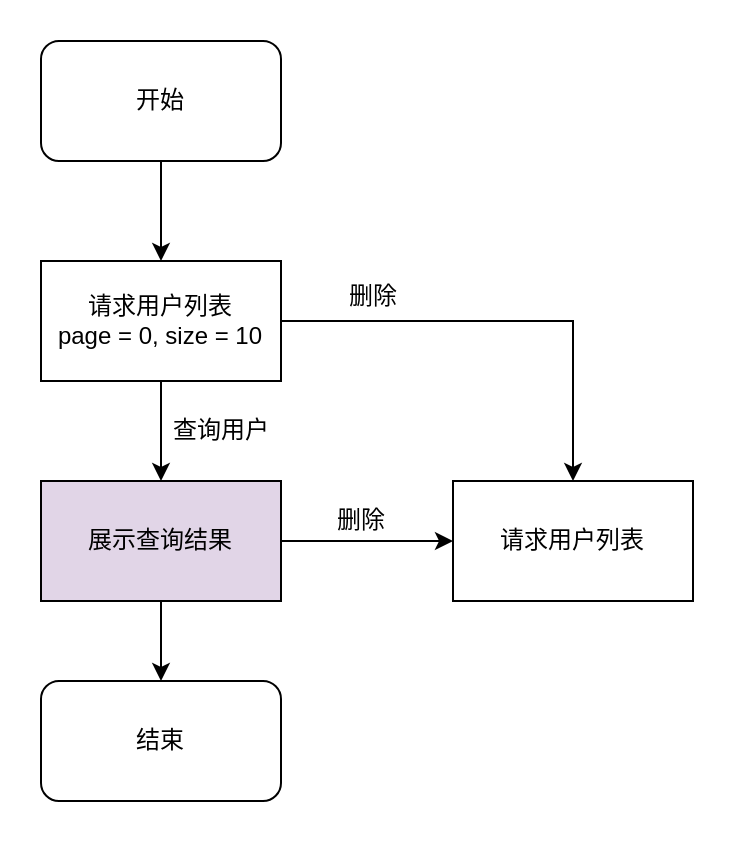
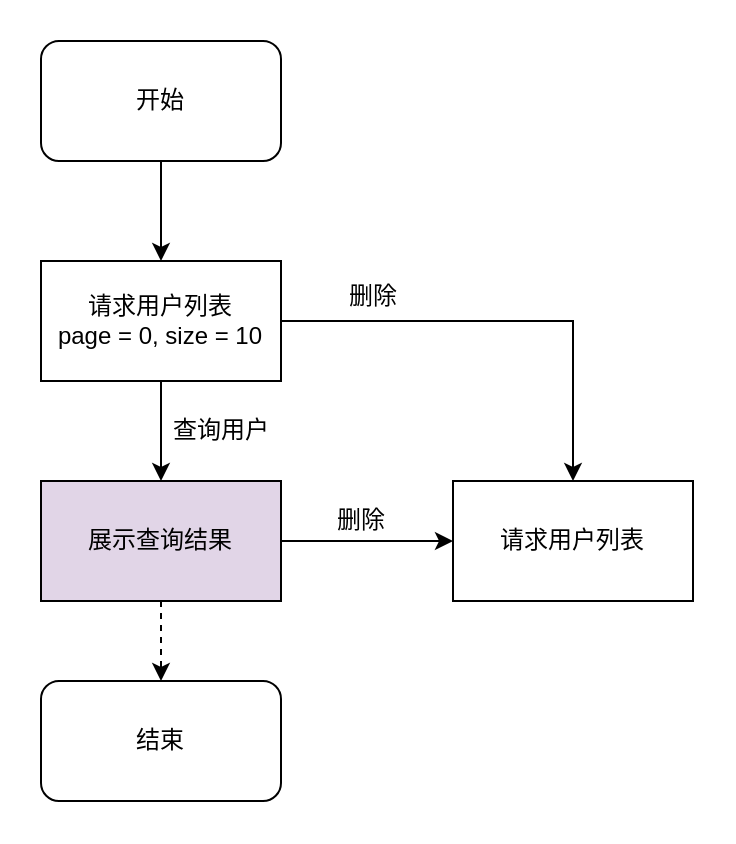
  <mxCell id="0" />
  <mxCell id="1" parent="0" />
  <mxCell id="2" value="" style="edgeStyle=orthogonalEdgeStyle;rounded=0;orthogonalLoop=1;jettySize=auto;html=1;" edge="1" parent="1" source="3" target="6"><mxGeometry relative="1" as="geometry" /></mxCell>
  <mxCell id="3" value="开始" style="rounded=1;whiteSpace=wrap;html=1;" vertex="1" parent="1"><mxGeometry x="20" y="20" width="120" height="60" as="geometry" /></mxCell>
  <mxCell id="4" value="" style="edgeStyle=orthogonalEdgeStyle;rounded=0;orthogonalLoop=1;jettySize=auto;html=1;" edge="1" parent="1" source="6" target="9"><mxGeometry relative="1" as="geometry" /></mxCell>
  <mxCell id="5" style="edgeStyle=orthogonalEdgeStyle;rounded=0;orthogonalLoop=1;jettySize=auto;html=1;entryX=0.5;entryY=0;entryDx=0;entryDy=0;" edge="1" parent="1" source="6" target="12"><mxGeometry relative="1" as="geometry" /></mxCell>
  <mxCell id="6" value="请求用户列表&lt;br&gt;page = 0, size = 10" style="rounded=0;whiteSpace=wrap;html=1;" vertex="1" parent="1"><mxGeometry x="20" y="130" width="120" height="60" as="geometry" /></mxCell>
- <mxCell id="7" value="" style="edgeStyle=orthogonalEdgeStyle;rounded=0;orthogonalLoop=1;jettySize=auto;html=1;" edge="1" parent="1" source="9" target="11"><mxGeometry relative="1" as="geometry" /></mxCell>
+ <mxCell id="7" value="" style="edgeStyle=orthogonalEdgeStyle;rounded=0;orthogonalLoop=1;jettySize=auto;html=1;dashed=1;" edge="1" parent="1" source="9" target="11"><mxGeometry relative="1" as="geometry" /></mxCell>
  <mxCell id="8" style="edgeStyle=orthogonalEdgeStyle;rounded=0;orthogonalLoop=1;jettySize=auto;html=1;exitX=1;exitY=0.5;exitDx=0;exitDy=0;entryX=0;entryY=0.5;entryDx=0;entryDy=0;" edge="1" parent="1" source="9" target="12"><mxGeometry relative="1" as="geometry" /></mxCell>
  <mxCell id="9" value="展示查询结果" style="rounded=0;whiteSpace=wrap;html=1;fillColor=#e1d5e7;" vertex="1" parent="1"><mxGeometry x="20" y="240" width="120" height="60" as="geometry" /></mxCell>
  <mxCell id="10" value="查询用户" style="text;html=1;align=center;verticalAlign=middle;resizable=0;points=[];autosize=1;" vertex="1" parent="1"><mxGeometry x="80" y="205" width="60" height="20" as="geometry" /></mxCell>
  <mxCell id="11" value="结束" style="rounded=1;whiteSpace=wrap;html=1;" vertex="1" parent="1"><mxGeometry x="20" y="340" width="120" height="60" as="geometry" /></mxCell>
  <mxCell id="12" value="请求用户列表" style="rounded=0;whiteSpace=wrap;html=1;" vertex="1" parent="1"><mxGeometry x="226" y="240" width="120" height="60" as="geometry" /></mxCell>
  <mxCell id="13" value="删除" style="text;html=1;align=center;verticalAlign=middle;resizable=0;points=[];autosize=1;" vertex="1" parent="1"><mxGeometry x="166" y="138" width="40" height="20" as="geometry" /></mxCell>
  <mxCell id="14" value="删除" style="text;html=1;align=center;verticalAlign=middle;resizable=0;points=[];autosize=1;" vertex="1" parent="1"><mxGeometry x="160" y="250" width="40" height="20" as="geometry" /></mxCell>
